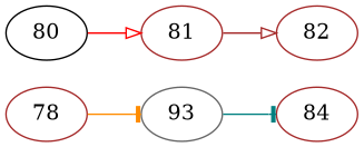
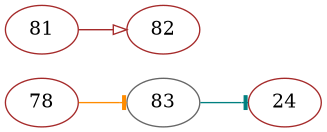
  digraph {
    rankdir=LR
    node [color=brown]
    edge [action=0 arrowhead=tee]
-   83 [color=gray40 label=93]
+   83 [color=gray40]
    78
-   84
-   80 [color=black]
+   84 [label=24]
    81
    82
    83 -> 84 [color=teal]
    78 -> 83 [color=darkorange]
-   80 -> 81 [action=1 arrowhead=onormal color=red]
    81 -> 82 [action=2 arrowhead=onormal color=brown]
  }
